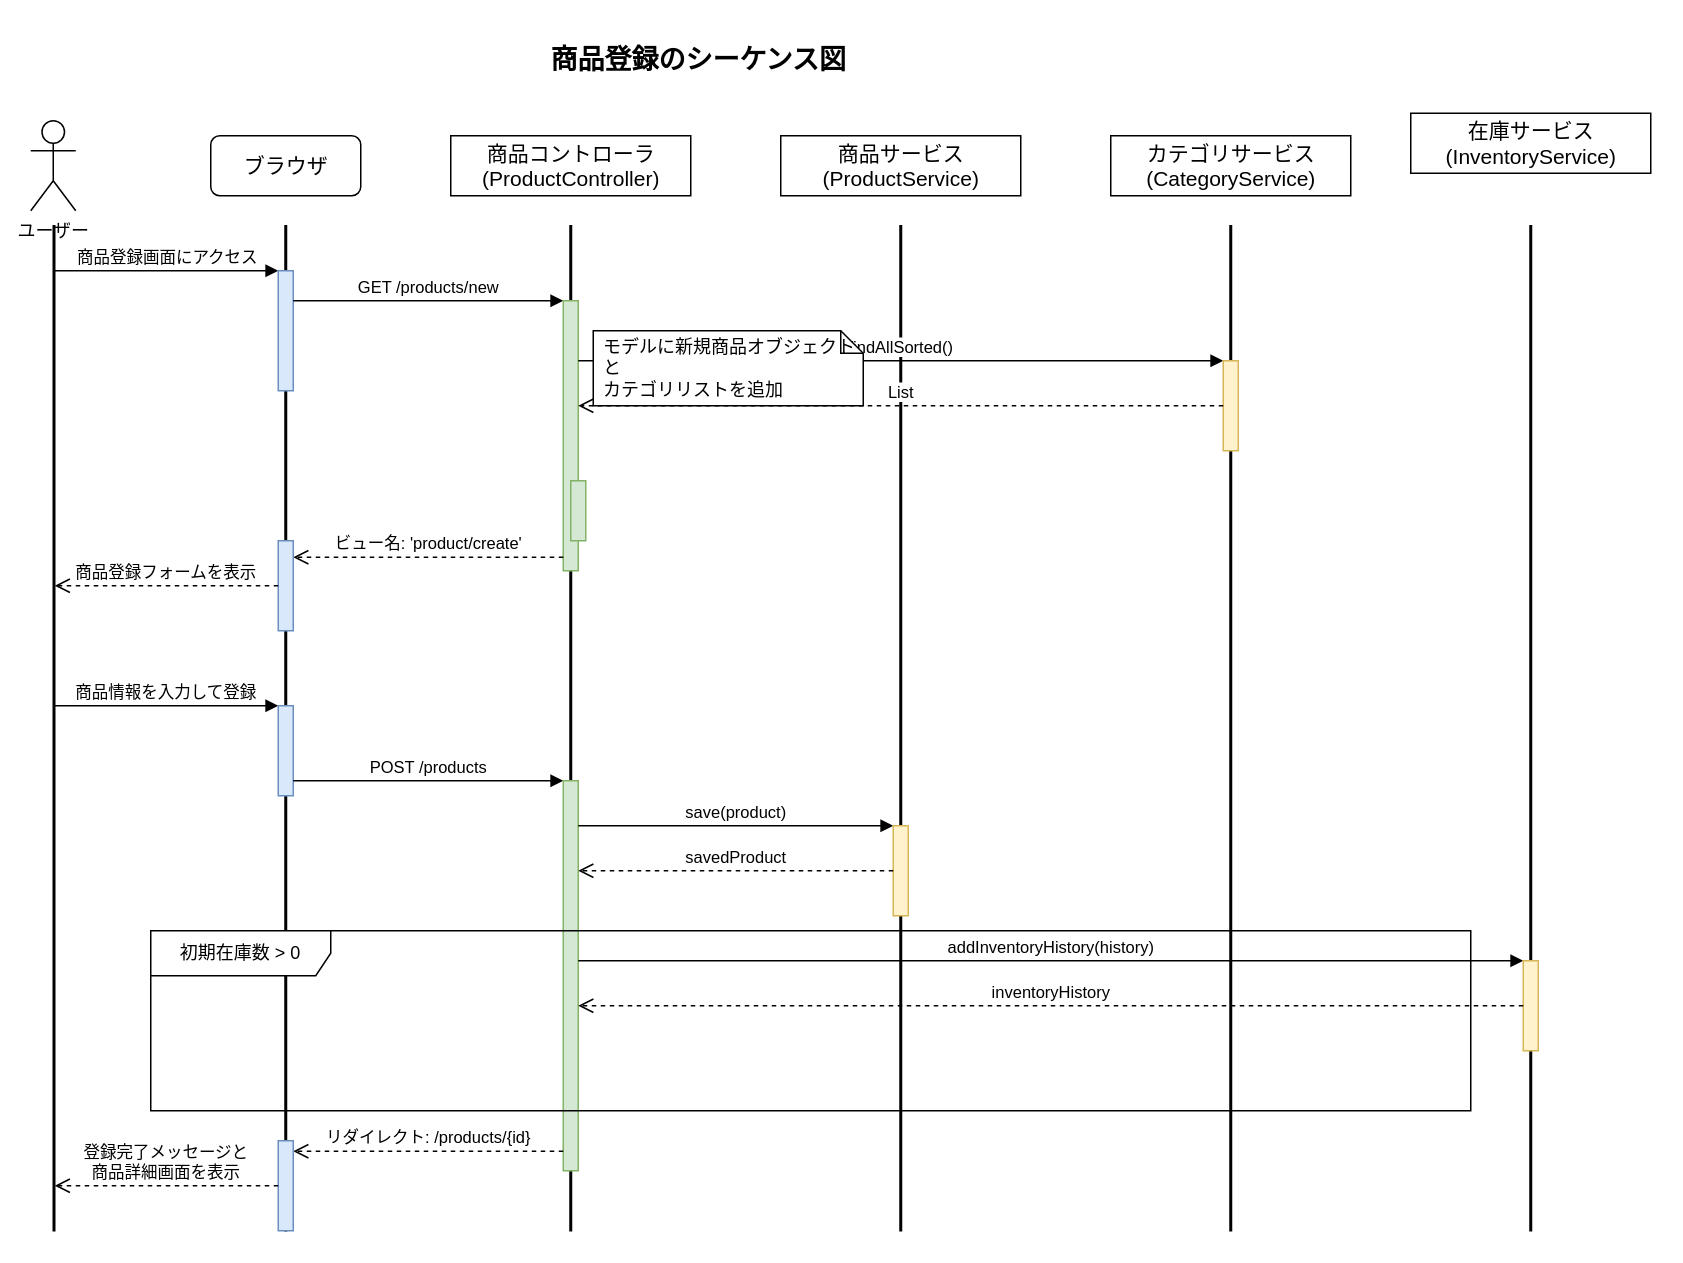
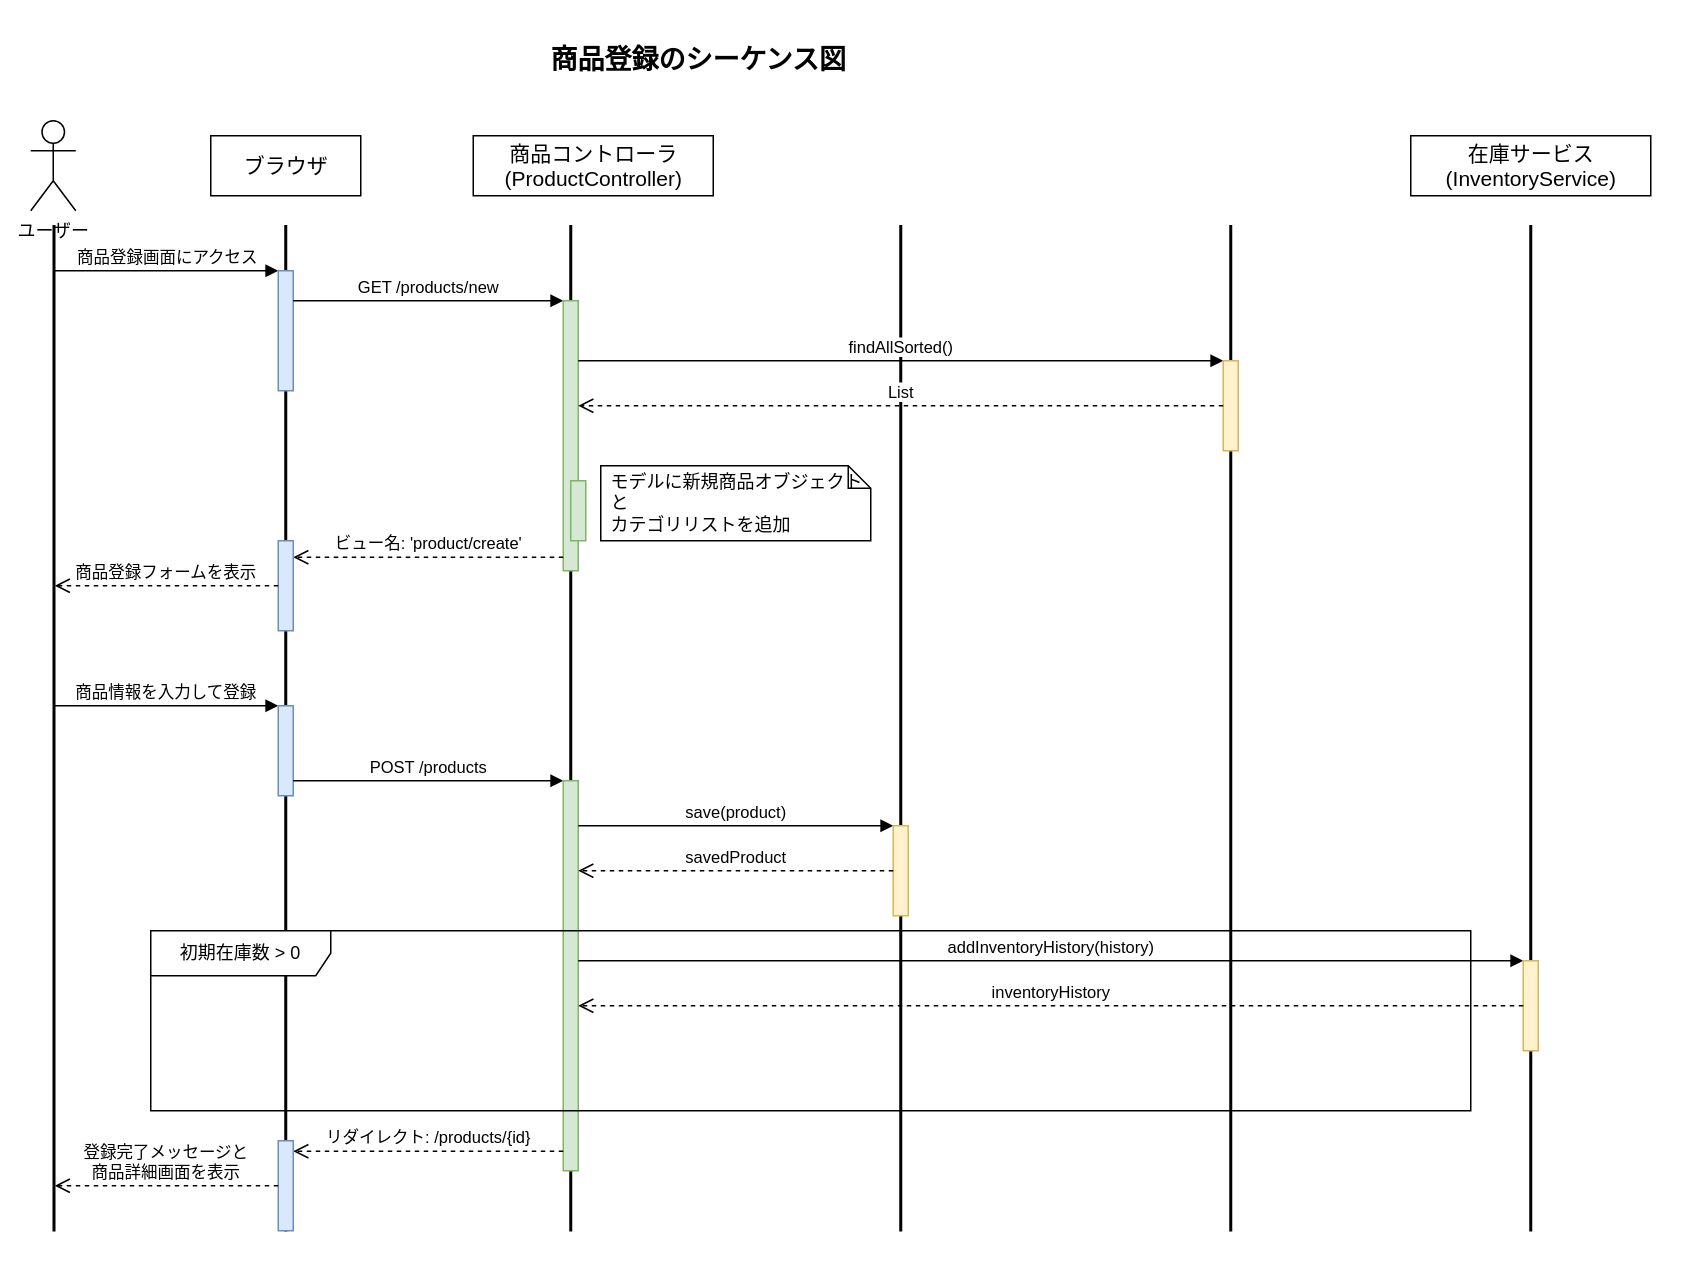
  <mxCell id="0" />
  <mxCell id="1" parent="0" />
  <mxCell id="2" value="商品登録のシーケンス図" style="text;html=1;align=center;verticalAlign=middle;resizable=0;points=[];autosize=1;strokeColor=none;fillColor=none;fontSize=18;fontStyle=1" vertex="1" parent="1"><mxGeometry x="350" y="20" width="230" height="40" as="geometry" /></mxCell>
  <mxCell id="3" value="ユーザー" style="shape=umlActor;verticalLabelPosition=bottom;verticalAlign=top;html=1;" vertex="1" parent="1"><mxGeometry x="20" y="80" width="30" height="60" as="geometry" /></mxCell>
- <mxCell id="4" value="ブラウザ" style="html=1;fontSize=14;rounded=1;" vertex="1" parent="1"><mxGeometry x="140" y="90" width="100" height="40" as="geometry" /></mxCell>
- <mxCell id="5" value="商品コントローラ&#10;(ProductController)" style="html=1;fontSize=14;" vertex="1" parent="1"><mxGeometry x="300" y="90" width="160" height="40" as="geometry" /></mxCell>
- <mxCell id="6" value="商品サービス&#10;(ProductService)" style="html=1;fontSize=14;" vertex="1" parent="1"><mxGeometry x="520" y="90" width="160" height="40" as="geometry" /></mxCell>
- <mxCell id="7" value="カテゴリサービス&#10;(CategoryService)" style="html=1;fontSize=14;" vertex="1" parent="1"><mxGeometry x="740" y="90" width="160" height="40" as="geometry" /></mxCell>
- <mxCell id="8" value="在庫サービス&#10;(InventoryService)" style="html=1;fontSize=14;" vertex="1" parent="1"><mxGeometry x="940" y="75" width="160" height="40" as="geometry" /></mxCell>
+ <mxCell id="4" value="ブラウザ" style="html=1;fontSize=14;" vertex="1" parent="1"><mxGeometry x="140" y="90" width="100" height="40" as="geometry" /></mxCell>
+ <mxCell id="5" value="商品コントローラ&#10;(ProductController)" style="html=1;fontSize=14;" vertex="1" parent="1"><mxGeometry x="315" y="90" width="160" height="40" as="geometry" /></mxCell>
+ <mxCell id="8" value="在庫サービス&#10;(InventoryService)" style="html=1;fontSize=14;" vertex="1" parent="1"><mxGeometry x="940" y="90" width="160" height="40" as="geometry" /></mxCell>
  <mxCell id="9" value="" style="html=1;points=[];perimeter=orthogonalPerimeter;" vertex="1" parent="1"><mxGeometry x="35" y="150" width="1" height="670" as="geometry" /></mxCell>
  <mxCell id="10" value="" style="html=1;points=[];perimeter=orthogonalPerimeter;" vertex="1" parent="1"><mxGeometry x="189.5" y="150" width="1" height="670" as="geometry" /></mxCell>
  <mxCell id="11" value="" style="html=1;points=[];perimeter=orthogonalPerimeter;" vertex="1" parent="1"><mxGeometry x="379.5" y="150" width="1" height="670" as="geometry" /></mxCell>
  <mxCell id="12" value="" style="html=1;points=[];perimeter=orthogonalPerimeter;" vertex="1" parent="1"><mxGeometry x="599.5" y="150" width="1" height="670" as="geometry" /></mxCell>
  <mxCell id="13" value="" style="html=1;points=[];perimeter=orthogonalPerimeter;" vertex="1" parent="1"><mxGeometry x="819.5" y="150" width="1" height="670" as="geometry" /></mxCell>
  <mxCell id="14" value="" style="html=1;points=[];perimeter=orthogonalPerimeter;" vertex="1" parent="1"><mxGeometry x="1019.5" y="150" width="1" height="670" as="geometry" /></mxCell>
  <mxCell id="15" value="商品登録画面にアクセス" style="html=1;verticalAlign=bottom;endArrow=block;entryX=0;entryY=0;" edge="1" parent="1" source="9" target="16"><mxGeometry relative="1" as="geometry"><mxPoint x="100" y="180" as="sourcePoint" /></mxGeometry></mxCell>
  <mxCell id="16" value="" style="html=1;points=[];perimeter=orthogonalPerimeter;fillColor=#dae8fc;strokeColor=#6c8ebf;" vertex="1" parent="1"><mxGeometry x="185" y="180" width="10" height="80" as="geometry" /></mxCell>
  <mxCell id="17" value="GET /products/new" style="html=1;verticalAlign=bottom;endArrow=block;entryX=0;entryY=0;" edge="1" parent="1" source="16" target="18"><mxGeometry relative="1" as="geometry"><mxPoint x="270" y="200" as="sourcePoint" /></mxGeometry></mxCell>
  <mxCell id="18" value="" style="html=1;points=[];perimeter=orthogonalPerimeter;fillColor=#d5e8d4;strokeColor=#82b366;" vertex="1" parent="1"><mxGeometry x="375" y="200" width="10" height="180" as="geometry" /></mxCell>
  <mxCell id="19" value="findAllSorted()" style="html=1;verticalAlign=bottom;endArrow=block;entryX=0;entryY=0;" edge="1" parent="1" source="18" target="20"><mxGeometry relative="1" as="geometry"><mxPoint x="450" y="240" as="sourcePoint" /></mxGeometry></mxCell>
  <mxCell id="20" value="" style="html=1;points=[];perimeter=orthogonalPerimeter;fillColor=#fff2cc;strokeColor=#d6b656;" vertex="1" parent="1"><mxGeometry x="815" y="240" width="10" height="60" as="geometry" /></mxCell>
  <mxCell id="21" value="List&lt;Category&gt;" style="html=1;verticalAlign=bottom;endArrow=open;dashed=1;endSize=8;" edge="1" parent="1" source="20" target="18"><mxGeometry relative="1" as="geometry"><mxPoint x="450" y="300" as="targetPoint" /></mxGeometry></mxCell>
  <mxCell id="22" value="" style="html=1;points=[];perimeter=orthogonalPerimeter;fillColor=#d5e8d4;strokeColor=#82b366;" vertex="1" parent="1"><mxGeometry x="380" y="320" width="10" height="40" as="geometry" /></mxCell>
- <mxCell id="23" value="モデルに新規商品オブジェクトと&#10;カテゴリリストを追加" style="shape=note;size=15;align=left;spacingLeft=5;html=1;whiteSpace=wrap;" vertex="1" parent="1"><mxGeometry x="395" y="220" width="180" height="50" as="geometry" /></mxCell>
+ <mxCell id="23" value="モデルに新規商品オブジェクトと&#10;カテゴリリストを追加" style="shape=note;size=15;align=left;spacingLeft=5;html=1;whiteSpace=wrap;" vertex="1" parent="1"><mxGeometry x="400" y="310" width="180" height="50" as="geometry" /></mxCell>
  <mxCell id="24" value="ビュー名: 'product/create'" style="html=1;verticalAlign=bottom;endArrow=open;dashed=1;endSize=8;exitX=0;exitY=0.95;" edge="1" parent="1" source="18" target="25"><mxGeometry relative="1" as="geometry"><mxPoint x="270" y="371" as="targetPoint" /></mxGeometry></mxCell>
  <mxCell id="25" value="" style="html=1;points=[];perimeter=orthogonalPerimeter;fillColor=#dae8fc;strokeColor=#6c8ebf;" vertex="1" parent="1"><mxGeometry x="185" y="360" width="10" height="60" as="geometry" /></mxCell>
  <mxCell id="26" value="商品登録フォームを表示" style="html=1;verticalAlign=bottom;endArrow=open;dashed=1;endSize=8;" edge="1" parent="1" source="25" target="9"><mxGeometry relative="1" as="geometry"><mxPoint x="100" y="420" as="targetPoint" /></mxGeometry></mxCell>
  <mxCell id="27" value="商品情報を入力して登録" style="html=1;verticalAlign=bottom;endArrow=block;entryX=0;entryY=0;" edge="1" parent="1" target="28"><mxGeometry relative="1" as="geometry"><mxPoint x="35" y="470" as="sourcePoint" /></mxGeometry></mxCell>
  <mxCell id="28" value="" style="html=1;points=[];perimeter=orthogonalPerimeter;fillColor=#dae8fc;strokeColor=#6c8ebf;" vertex="1" parent="1"><mxGeometry x="185" y="470" width="10" height="60" as="geometry" /></mxCell>
  <mxCell id="29" value="POST /products" style="html=1;verticalAlign=bottom;endArrow=block;entryX=0;entryY=0;" edge="1" parent="1" source="28" target="30"><mxGeometry relative="1" as="geometry"><mxPoint x="270" y="530" as="sourcePoint" /></mxGeometry></mxCell>
  <mxCell id="30" value="" style="html=1;points=[];perimeter=orthogonalPerimeter;fillColor=#d5e8d4;strokeColor=#82b366;" vertex="1" parent="1"><mxGeometry x="375" y="520" width="10" height="260" as="geometry" /></mxCell>
  <mxCell id="31" value="save(product)" style="html=1;verticalAlign=bottom;endArrow=block;entryX=0;entryY=0;" edge="1" parent="1" source="30" target="32"><mxGeometry relative="1" as="geometry"><mxPoint x="450" y="550" as="sourcePoint" /></mxGeometry></mxCell>
  <mxCell id="32" value="" style="html=1;points=[];perimeter=orthogonalPerimeter;fillColor=#fff2cc;strokeColor=#d6b656;" vertex="1" parent="1"><mxGeometry x="595" y="550" width="10" height="60" as="geometry" /></mxCell>
  <mxCell id="33" value="savedProduct" style="html=1;verticalAlign=bottom;endArrow=open;dashed=1;endSize=8;" edge="1" parent="1" source="32" target="30"><mxGeometry relative="1" as="geometry"><mxPoint x="450" y="610" as="targetPoint" /></mxGeometry></mxCell>
  <mxCell id="34" value="初期在庫数 &gt; 0" style="shape=umlFrame;whiteSpace=wrap;html=1;width=120;height=30;" vertex="1" parent="1"><mxGeometry x="100" y="620" width="880" height="120" as="geometry" /></mxCell>
  <mxCell id="35" value="addInventoryHistory(history)" style="html=1;verticalAlign=bottom;endArrow=block;entryX=0;entryY=0;" edge="1" parent="1" source="30" target="36"><mxGeometry relative="1" as="geometry"><mxPoint x="740" y="640" as="sourcePoint" /></mxGeometry></mxCell>
  <mxCell id="36" value="" style="html=1;points=[];perimeter=orthogonalPerimeter;fillColor=#fff2cc;strokeColor=#d6b656;" vertex="1" parent="1"><mxGeometry x="1015" y="640" width="10" height="60" as="geometry" /></mxCell>
  <mxCell id="37" value="inventoryHistory" style="html=1;verticalAlign=bottom;endArrow=open;dashed=1;endSize=8;" edge="1" parent="1" source="36" target="30"><mxGeometry relative="1" as="geometry"><mxPoint x="450" y="700" as="targetPoint" /></mxGeometry></mxCell>
  <mxCell id="38" value="リダイレクト: /products/{id}" style="html=1;verticalAlign=bottom;endArrow=open;dashed=1;endSize=8;exitX=0;exitY=0.95;" edge="1" parent="1" source="30" target="39"><mxGeometry relative="1" as="geometry"><mxPoint x="270" y="767" as="targetPoint" /></mxGeometry></mxCell>
  <mxCell id="39" value="" style="html=1;points=[];perimeter=orthogonalPerimeter;fillColor=#dae8fc;strokeColor=#6c8ebf;" vertex="1" parent="1"><mxGeometry x="185" y="760" width="10" height="60" as="geometry" /></mxCell>
  <mxCell id="40" value="登録完了メッセージと&#10;商品詳細画面を表示" style="html=1;verticalAlign=bottom;endArrow=open;dashed=1;endSize=8;" edge="1" parent="1" source="39" target="9"><mxGeometry x="0.006" relative="1" as="geometry"><mxPoint x="100" y="800" as="targetPoint" /><mxPoint as="offset" /></mxGeometry></mxCell>
